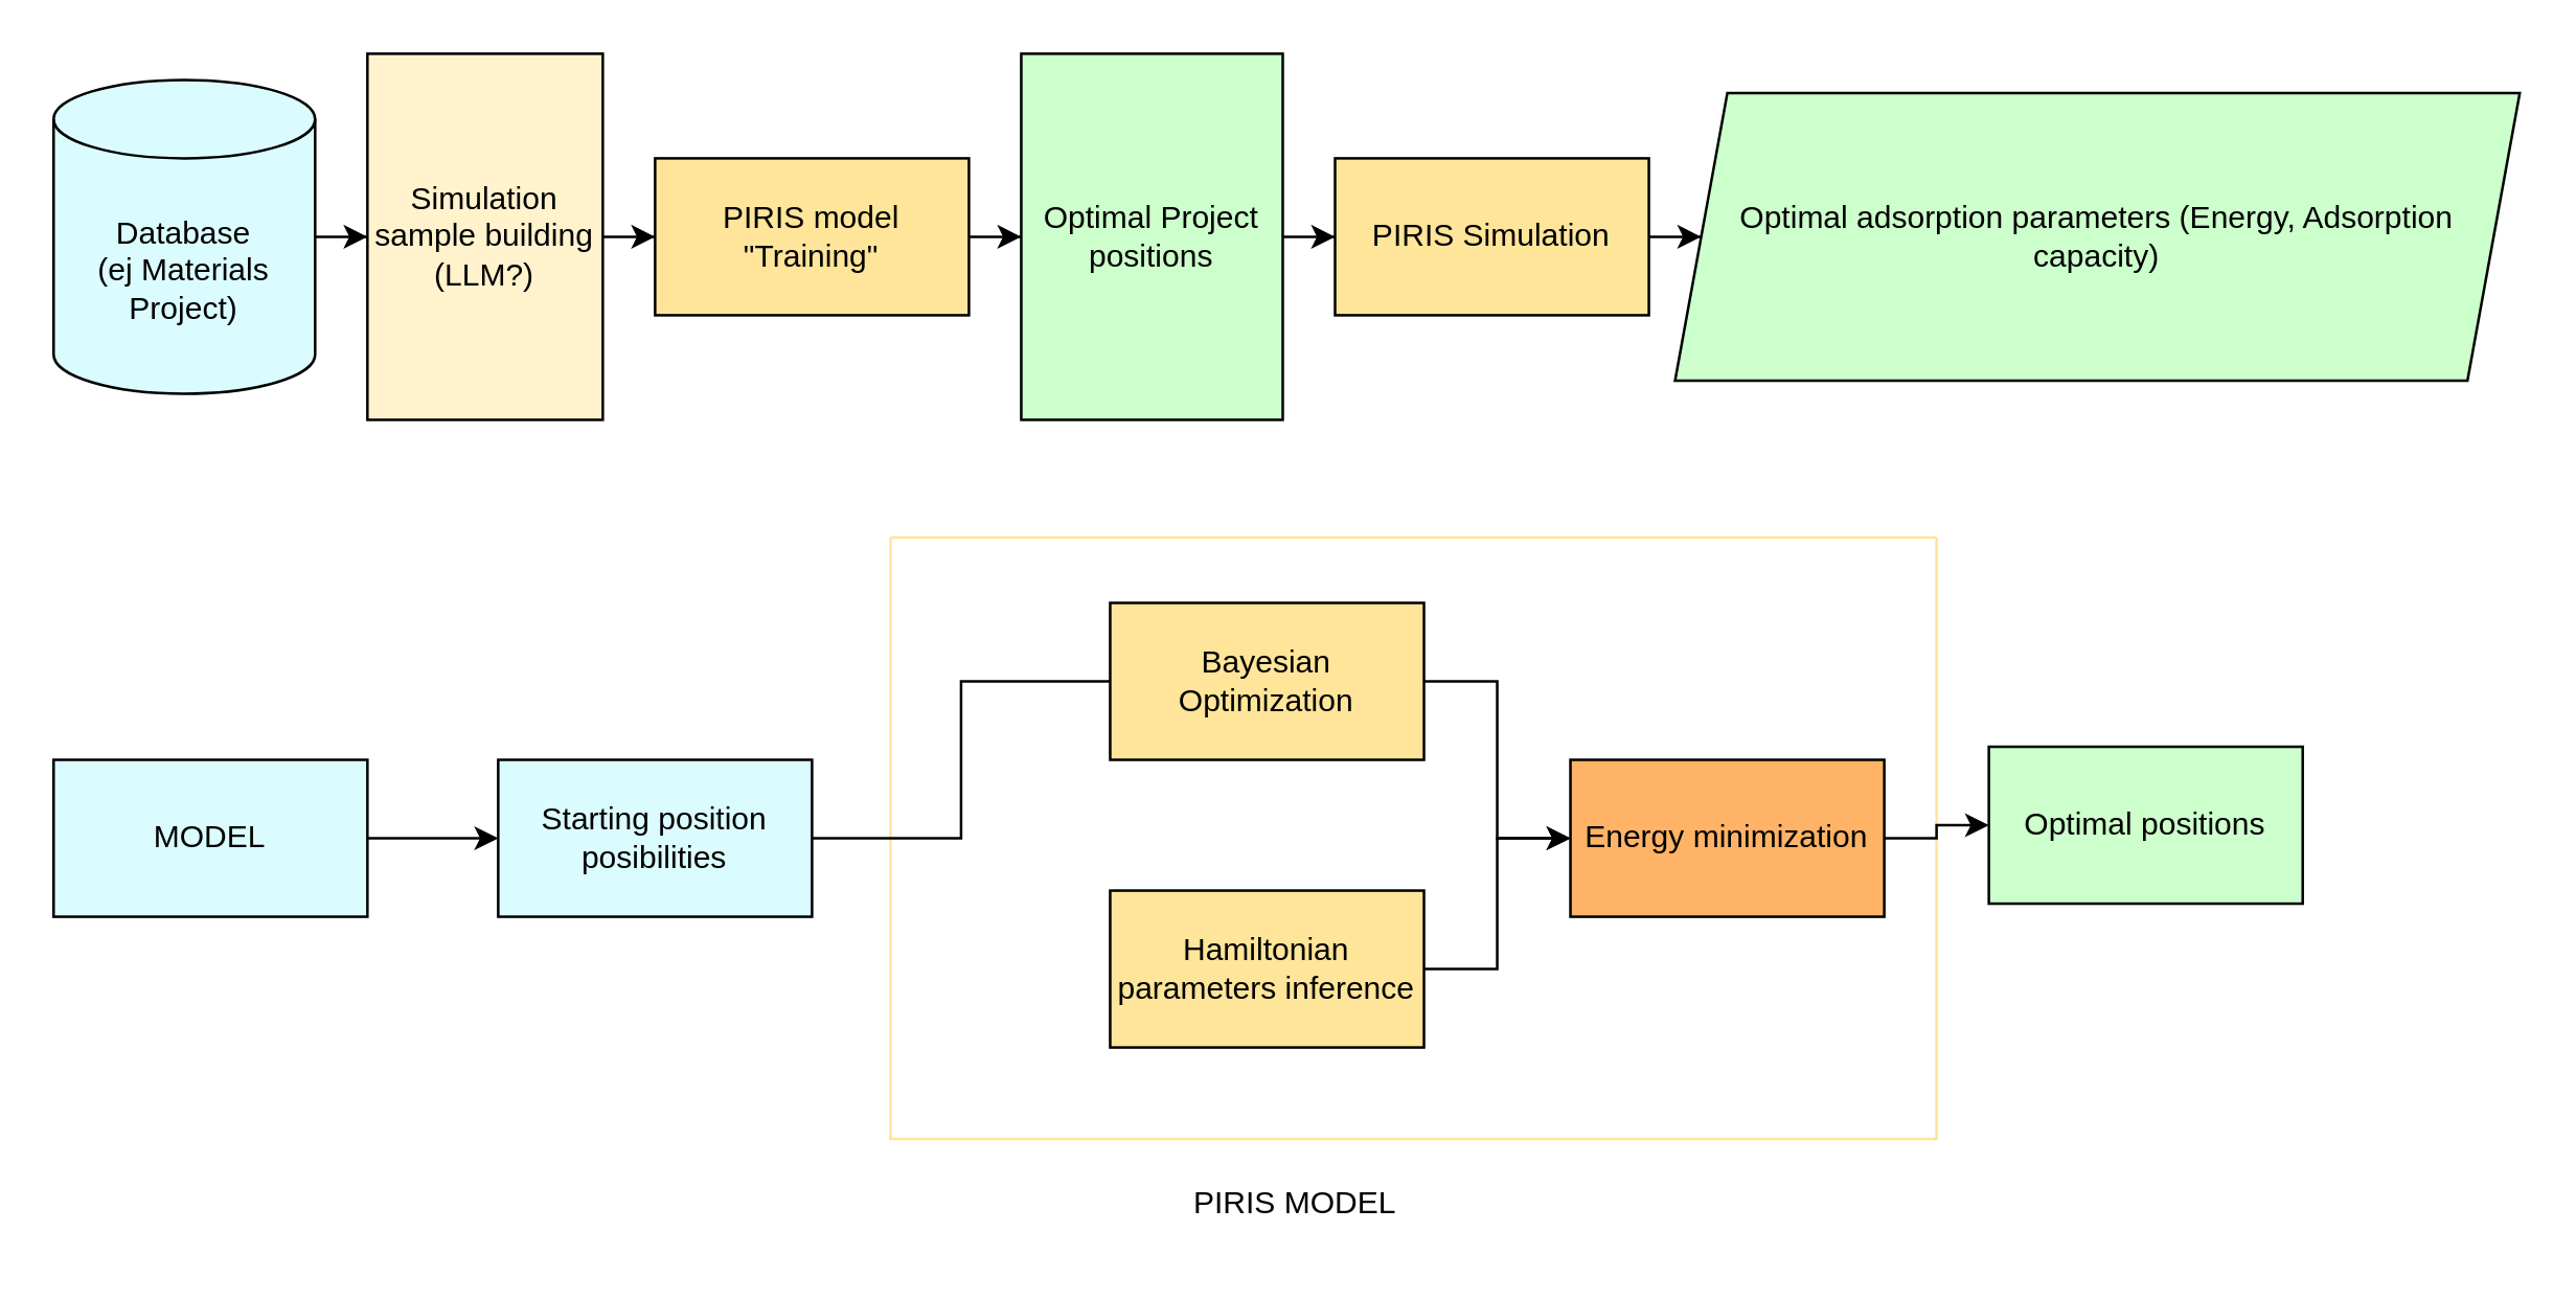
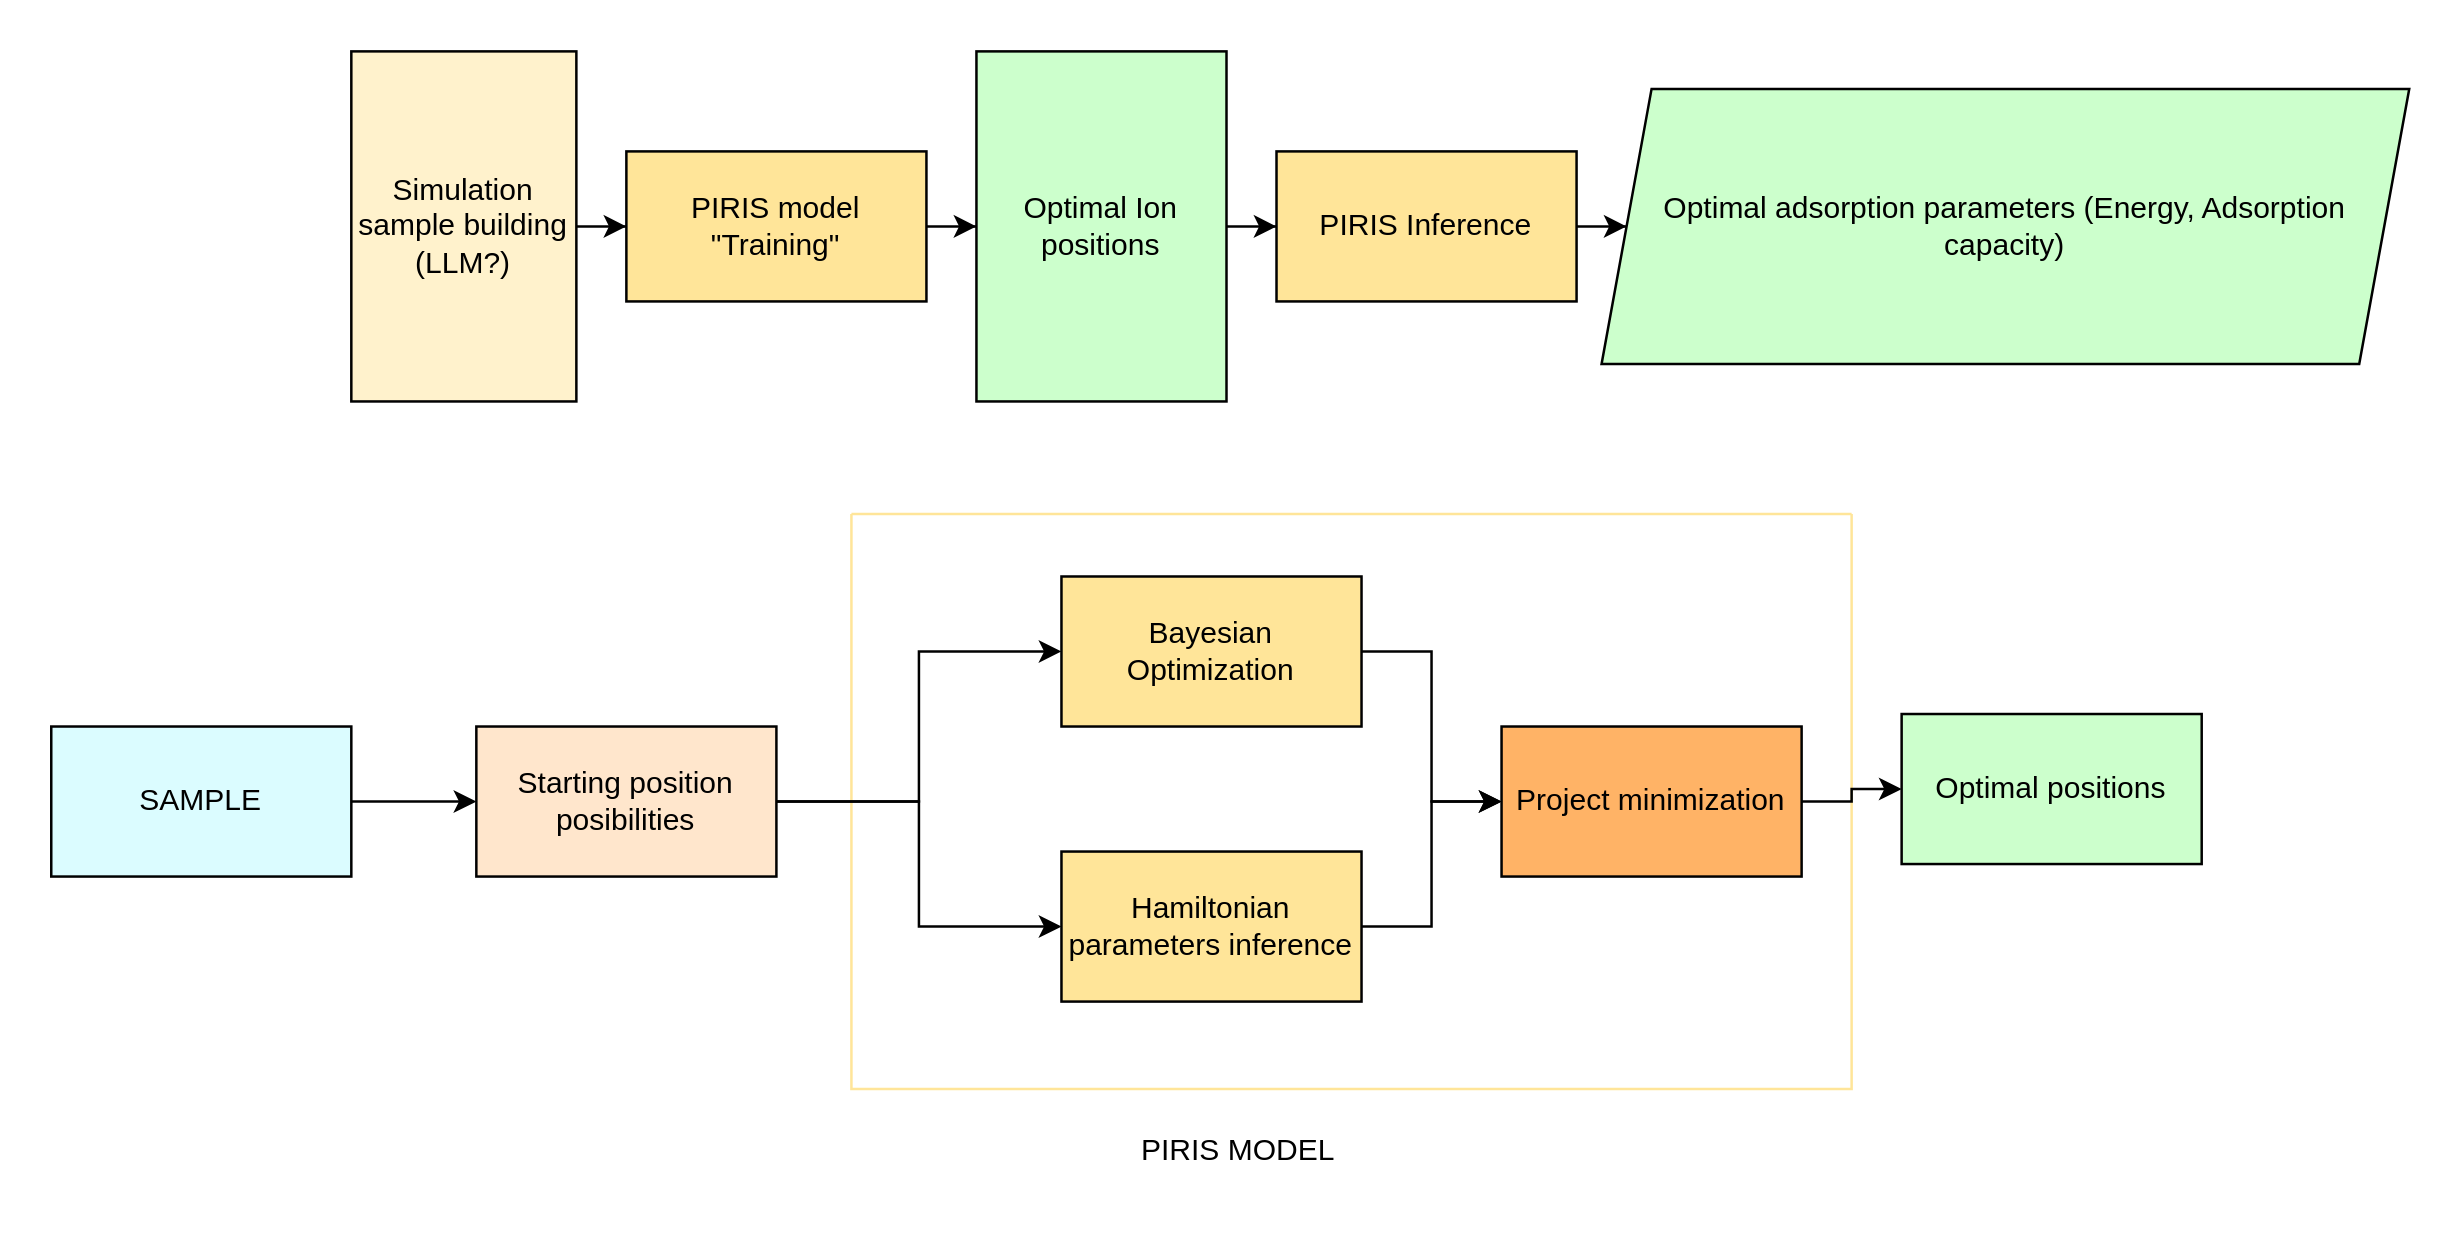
  <mxCell id="0" />
  <mxCell id="1" parent="0" />
- <mxCell id="2" value="" style="edgeStyle=orthogonalEdgeStyle;rounded=0;orthogonalLoop=1;jettySize=auto;html=1;" edge="1" parent="1" source="3" target="5"><mxGeometry relative="1" as="geometry" /></mxCell>
- <mxCell id="3" value="Database&lt;div&gt;(ej Materials Project)&lt;/div&gt;" style="shape=cylinder3;whiteSpace=wrap;html=1;boundedLbl=1;backgroundOutline=1;size=15;fillColor=#DBFCFF;" vertex="1" parent="1"><mxGeometry x="20" y="30" width="100" height="120" as="geometry" /></mxCell>
  <mxCell id="4" value="" style="edgeStyle=orthogonalEdgeStyle;rounded=0;orthogonalLoop=1;jettySize=auto;html=1;" edge="1" parent="1" source="5" target="7"><mxGeometry relative="1" as="geometry" /></mxCell>
  <mxCell id="5" value="Simulation sample building&lt;div&gt;(LLM?)&lt;/div&gt;" style="whiteSpace=wrap;html=1;fillColor=#fff2cc;" vertex="1" parent="1"><mxGeometry x="140" y="20" width="90" height="140" as="geometry" /></mxCell>
  <mxCell id="6" value="" style="edgeStyle=orthogonalEdgeStyle;rounded=0;orthogonalLoop=1;jettySize=auto;html=1;" edge="1" parent="1" source="7" target="9"><mxGeometry relative="1" as="geometry" /></mxCell>
  <mxCell id="7" value="PIRIS model &quot;Training&quot;" style="whiteSpace=wrap;html=1;fillColor=light-dark(#FFE599,#FFE599);" vertex="1" parent="1"><mxGeometry x="250" y="60" width="120" height="60" as="geometry" /></mxCell>
  <mxCell id="8" value="" style="edgeStyle=orthogonalEdgeStyle;rounded=0;orthogonalLoop=1;jettySize=auto;html=1;" edge="1" parent="1" source="9" target="11"><mxGeometry relative="1" as="geometry" /></mxCell>
- <mxCell id="9" value="Optimal Project positions" style="whiteSpace=wrap;html=1;fillColor=#CCFFCC;" vertex="1" parent="1"><mxGeometry x="390" y="20" width="100" height="140" as="geometry" /></mxCell>
+ <mxCell id="9" value="Optimal Ion positions" style="whiteSpace=wrap;html=1;fillColor=#CCFFCC;" vertex="1" parent="1"><mxGeometry x="390" y="20" width="100" height="140" as="geometry" /></mxCell>
  <mxCell id="10" value="" style="edgeStyle=orthogonalEdgeStyle;rounded=0;orthogonalLoop=1;jettySize=auto;html=1;" edge="1" parent="1" source="11" target="12"><mxGeometry relative="1" as="geometry" /></mxCell>
- <mxCell id="11" value="PIRIS Simulation" style="whiteSpace=wrap;html=1;fillColor=light-dark(#FFE599,#FFE599);" vertex="1" parent="1"><mxGeometry x="510" y="60" width="120" height="60" as="geometry" /></mxCell>
+ <mxCell id="11" value="PIRIS Inference" style="whiteSpace=wrap;html=1;fillColor=light-dark(#FFE599,#FFE599);" vertex="1" parent="1"><mxGeometry x="510" y="60" width="120" height="60" as="geometry" /></mxCell>
  <mxCell id="12" value="Optimal adsorption parameters (Energy, Adsorption capacity)" style="shape=parallelogram;perimeter=parallelogramPerimeter;whiteSpace=wrap;html=1;fixedSize=1;fillColor=#CCFFCC;" vertex="1" parent="1"><mxGeometry x="640" y="35" width="323" height="110" as="geometry" /></mxCell>
  <mxCell id="13" value="" style="swimlane;startSize=0;strokeColor=light-dark(#FFE599,#FFE599);" vertex="1" parent="1"><mxGeometry x="340" y="205" width="400" height="230" as="geometry" /></mxCell>
  <mxCell id="14" style="edgeStyle=orthogonalEdgeStyle;rounded=0;orthogonalLoop=1;jettySize=auto;html=1;exitX=1;exitY=0.5;exitDx=0;exitDy=0;entryX=0;entryY=0.5;entryDx=0;entryDy=0;" edge="1" parent="13" source="15" target="18"><mxGeometry relative="1" as="geometry" /></mxCell>
  <mxCell id="15" value="Bayesian Optimization" style="whiteSpace=wrap;html=1;rounded=0;fillColor=light-dark(#FFE599,#FFE599);" vertex="1" parent="13"><mxGeometry x="84" y="25" width="120" height="60" as="geometry" /></mxCell>
  <mxCell id="16" style="edgeStyle=orthogonalEdgeStyle;rounded=0;orthogonalLoop=1;jettySize=auto;html=1;exitX=1;exitY=0.5;exitDx=0;exitDy=0;" edge="1" parent="13" source="17" target="18"><mxGeometry relative="1" as="geometry" /></mxCell>
  <mxCell id="17" value="Hamiltonian parameters inference" style="rounded=0;whiteSpace=wrap;html=1;fillColor=light-dark(#FFE599,#FFE599);" vertex="1" parent="13"><mxGeometry x="84" y="135" width="120" height="60" as="geometry" /></mxCell>
- <mxCell id="18" value="Energy minimization" style="rounded=0;whiteSpace=wrap;html=1;fillColor=#FFB366;" vertex="1" parent="13"><mxGeometry x="260" y="85" width="120" height="60" as="geometry" /></mxCell>
+ <mxCell id="18" value="Project minimization" style="rounded=0;whiteSpace=wrap;html=1;fillColor=#FFB366;" vertex="1" parent="13"><mxGeometry x="260" y="85" width="120" height="60" as="geometry" /></mxCell>
  <mxCell id="19" value="PIRIS MODEL" style="text;html=1;align=center;verticalAlign=middle;whiteSpace=wrap;rounded=0;" vertex="1" parent="1"><mxGeometry x="445" y="445" width="100" height="30" as="geometry" /></mxCell>
  <mxCell id="20" value="" style="edgeStyle=orthogonalEdgeStyle;rounded=0;orthogonalLoop=1;jettySize=auto;html=1;" edge="1" parent="1" source="21" target="24"><mxGeometry relative="1" as="geometry" /></mxCell>
- <mxCell id="21" value="MODEL" style="rounded=0;whiteSpace=wrap;html=1;fillColor=#DBFCFF;" vertex="1" parent="1"><mxGeometry x="20" y="290" width="120" height="60" as="geometry" /></mxCell>
- <mxCell id="22" style="edgeStyle=orthogonalEdgeStyle;rounded=0;orthogonalLoop=1;jettySize=auto;html=1;exitX=1;exitY=0.5;exitDx=0;exitDy=0;entryX=0;entryY=0.5;entryDx=0;entryDy=0;endArrow=none;" edge="1" parent="1" source="24" target="15"><mxGeometry relative="1" as="geometry" /></mxCell>
- <mxCell id="24" value="Starting position posibilities" style="whiteSpace=wrap;html=1;rounded=0;fillColor=#DBFCFF;" vertex="1" parent="1"><mxGeometry x="190" y="290" width="120" height="60" as="geometry" /></mxCell>
+ <mxCell id="21" value="SAMPLE" style="rounded=0;whiteSpace=wrap;html=1;fillColor=#DBFCFF;" vertex="1" parent="1"><mxGeometry x="20" y="290" width="120" height="60" as="geometry" /></mxCell>
+ <mxCell id="22" style="edgeStyle=orthogonalEdgeStyle;rounded=0;orthogonalLoop=1;jettySize=auto;html=1;exitX=1;exitY=0.5;exitDx=0;exitDy=0;entryX=0;entryY=0.5;entryDx=0;entryDy=0;" edge="1" parent="1" source="24" target="15"><mxGeometry relative="1" as="geometry" /></mxCell>
+ <mxCell id="23" style="edgeStyle=orthogonalEdgeStyle;rounded=0;orthogonalLoop=1;jettySize=auto;html=1;exitX=1;exitY=0.5;exitDx=0;exitDy=0;entryX=0;entryY=0.5;entryDx=0;entryDy=0;" edge="1" parent="1" source="24" target="17"><mxGeometry relative="1" as="geometry" /></mxCell>
+ <mxCell id="24" value="Starting position posibilities" style="whiteSpace=wrap;html=1;rounded=0;fillColor=#ffe6cc;" vertex="1" parent="1"><mxGeometry x="190" y="290" width="120" height="60" as="geometry" /></mxCell>
  <mxCell id="25" value="Optimal positions" style="rounded=0;whiteSpace=wrap;html=1;fillColor=light-dark(#CCFFCC,#B9E0A5);" vertex="1" parent="1"><mxGeometry x="760" y="285" width="120" height="60" as="geometry" /></mxCell>
  <mxCell id="26" style="edgeStyle=orthogonalEdgeStyle;rounded=0;orthogonalLoop=1;jettySize=auto;html=1;exitX=1;exitY=0.5;exitDx=0;exitDy=0;entryX=0;entryY=0.5;entryDx=0;entryDy=0;" edge="1" parent="1" source="18" target="25"><mxGeometry relative="1" as="geometry" /></mxCell>
